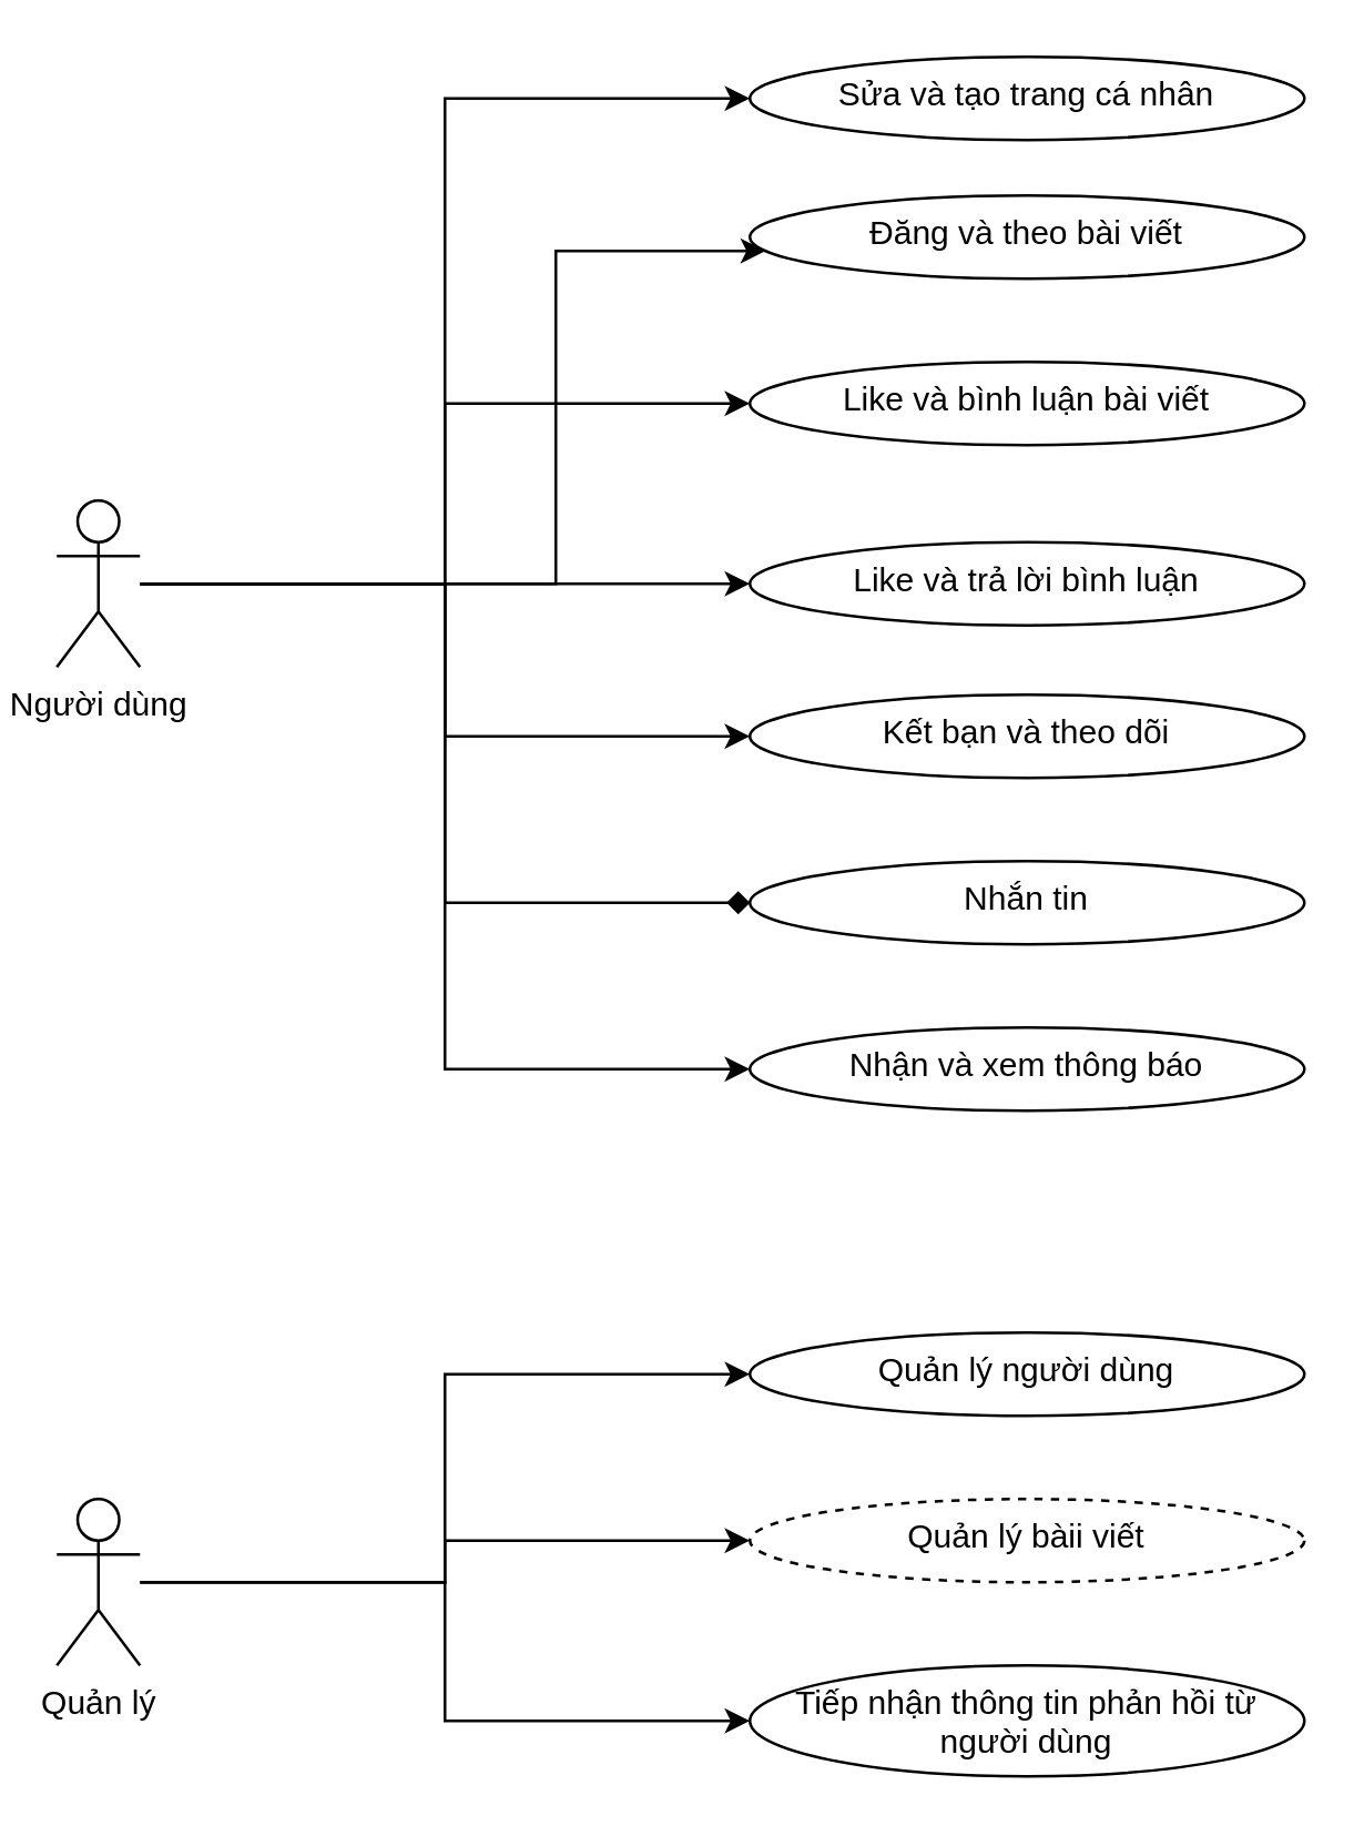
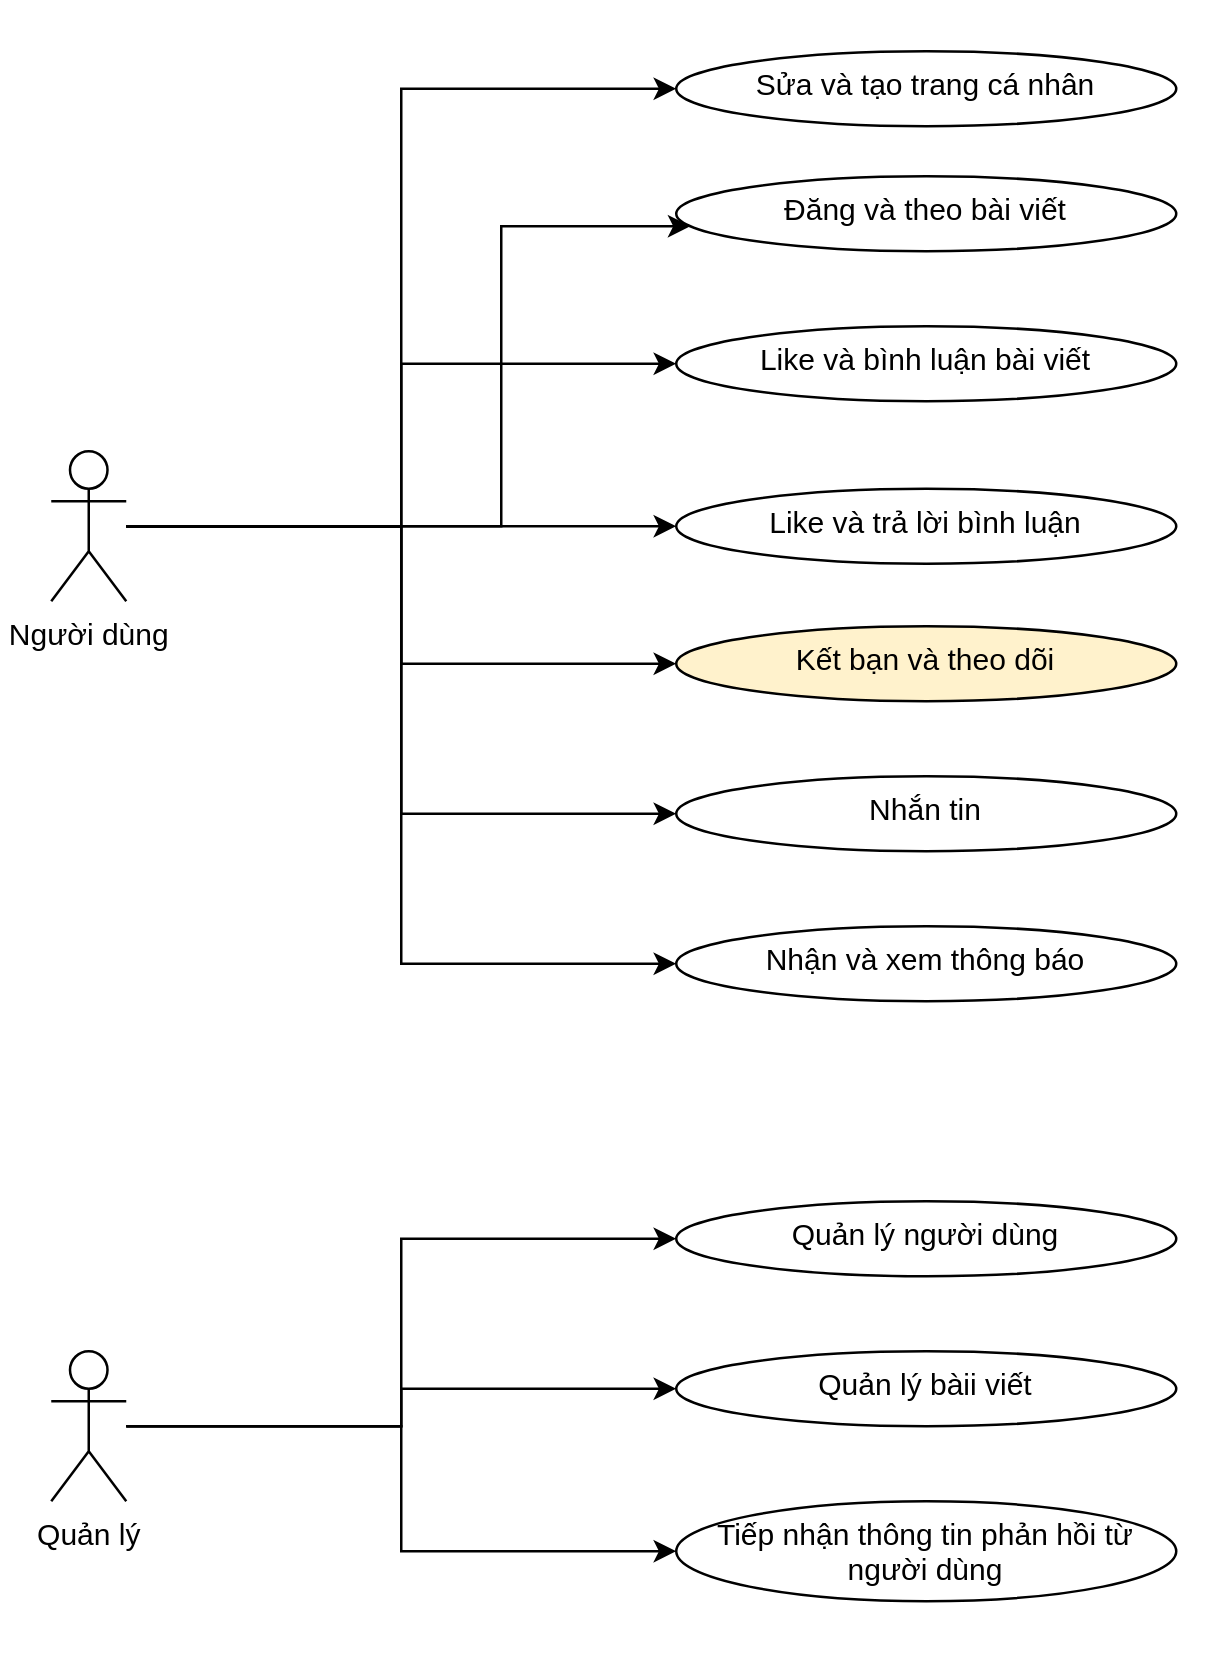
  <mxCell id="0" />
  <mxCell id="1" parent="0" />
  <mxCell id="2" value="" style="edgeStyle=orthogonalEdgeStyle;rounded=0;orthogonalLoop=1;jettySize=auto;html=1;" edge="1" parent="1" source="9" target="10"><mxGeometry relative="1" as="geometry"><Array as="points"><mxPoint x="200" y="210" /><mxPoint x="200" y="90" /></Array></mxGeometry></mxCell>
  <mxCell id="3" style="edgeStyle=orthogonalEdgeStyle;rounded=0;orthogonalLoop=1;jettySize=auto;html=1;entryX=0;entryY=0.5;entryDx=0;entryDy=0;" edge="1" parent="1" source="9" target="14"><mxGeometry relative="1" as="geometry"><Array as="points"><mxPoint x="160" y="210" /><mxPoint x="160" y="35" /></Array></mxGeometry></mxCell>
  <mxCell id="4" style="edgeStyle=orthogonalEdgeStyle;rounded=0;orthogonalLoop=1;jettySize=auto;html=1;entryX=0;entryY=0.5;entryDx=0;entryDy=0;" edge="1" parent="1" source="9" target="11"><mxGeometry relative="1" as="geometry" /></mxCell>
  <mxCell id="5" style="edgeStyle=orthogonalEdgeStyle;rounded=0;orthogonalLoop=1;jettySize=auto;html=1;entryX=0;entryY=0.5;entryDx=0;entryDy=0;" edge="1" parent="1" source="9" target="12"><mxGeometry relative="1" as="geometry" /></mxCell>
  <mxCell id="6" style="edgeStyle=orthogonalEdgeStyle;rounded=0;orthogonalLoop=1;jettySize=auto;html=1;entryX=0;entryY=0.5;entryDx=0;entryDy=0;" edge="1" parent="1" source="9" target="13"><mxGeometry relative="1" as="geometry" /></mxCell>
- <mxCell id="7" style="edgeStyle=orthogonalEdgeStyle;rounded=0;orthogonalLoop=1;jettySize=auto;html=1;entryX=0;entryY=0.5;entryDx=0;entryDy=0;endArrow=diamond;" edge="1" parent="1" source="9" target="15"><mxGeometry relative="1" as="geometry" /></mxCell>
+ <mxCell id="7" style="edgeStyle=orthogonalEdgeStyle;rounded=0;orthogonalLoop=1;jettySize=auto;html=1;entryX=0;entryY=0.5;entryDx=0;entryDy=0;" edge="1" parent="1" source="9" target="15"><mxGeometry relative="1" as="geometry" /></mxCell>
  <mxCell id="8" style="edgeStyle=orthogonalEdgeStyle;rounded=0;orthogonalLoop=1;jettySize=auto;html=1;entryX=0;entryY=0.5;entryDx=0;entryDy=0;" edge="1" parent="1" source="9" target="16"><mxGeometry relative="1" as="geometry" /></mxCell>
  <mxCell id="9" value="Người dùng" style="shape=umlActor;verticalLabelPosition=bottom;verticalAlign=top;html=1;outlineConnect=0;" vertex="1" parent="1"><mxGeometry x="20" y="180" width="30" height="60" as="geometry" /></mxCell>
  <mxCell id="10" value="Đăng và theo bài viết" style="ellipse;whiteSpace=wrap;html=1;verticalAlign=top;" vertex="1" parent="1"><mxGeometry x="270" y="70" width="200" height="30" as="geometry" /></mxCell>
  <mxCell id="11" value="Like và bình luận bài viết" style="ellipse;whiteSpace=wrap;html=1;verticalAlign=top;" vertex="1" parent="1"><mxGeometry x="270" y="130" width="200" height="30" as="geometry" /></mxCell>
  <mxCell id="12" value="Like và trả lời bình luận" style="ellipse;whiteSpace=wrap;html=1;verticalAlign=top;" vertex="1" parent="1"><mxGeometry x="270" y="195" width="200" height="30" as="geometry" /></mxCell>
- <mxCell id="13" value="Kết bạn và theo dõi" style="ellipse;whiteSpace=wrap;html=1;verticalAlign=top;" vertex="1" parent="1"><mxGeometry x="270" y="250" width="200" height="30" as="geometry" /></mxCell>
+ <mxCell id="13" value="Kết bạn và theo dõi" style="ellipse;whiteSpace=wrap;html=1;verticalAlign=top;fillColor=#fff2cc;" vertex="1" parent="1"><mxGeometry x="270" y="250" width="200" height="30" as="geometry" /></mxCell>
  <mxCell id="14" value="Sửa và tạo trang cá nhân" style="ellipse;whiteSpace=wrap;html=1;verticalAlign=top;" vertex="1" parent="1"><mxGeometry x="270" y="20" width="200" height="30" as="geometry" /></mxCell>
  <mxCell id="15" value="Nhắn tin" style="ellipse;whiteSpace=wrap;html=1;verticalAlign=top;" vertex="1" parent="1"><mxGeometry x="270" y="310" width="200" height="30" as="geometry" /></mxCell>
  <mxCell id="16" value="Nhận và xem thông báo" style="ellipse;whiteSpace=wrap;html=1;verticalAlign=top;" vertex="1" parent="1"><mxGeometry x="270" y="370" width="200" height="30" as="geometry" /></mxCell>
  <mxCell id="17" style="edgeStyle=orthogonalEdgeStyle;rounded=0;orthogonalLoop=1;jettySize=auto;html=1;exitX=0.5;exitY=1;exitDx=0;exitDy=0;" edge="1" parent="1" source="16" target="16"><mxGeometry relative="1" as="geometry" /></mxCell>
  <mxCell id="18" style="edgeStyle=orthogonalEdgeStyle;rounded=0;orthogonalLoop=1;jettySize=auto;html=1;entryX=0;entryY=0.5;entryDx=0;entryDy=0;" edge="1" parent="1" source="21" target="22"><mxGeometry relative="1" as="geometry" /></mxCell>
  <mxCell id="19" style="edgeStyle=orthogonalEdgeStyle;rounded=0;orthogonalLoop=1;jettySize=auto;html=1;entryX=0;entryY=0.5;entryDx=0;entryDy=0;" edge="1" parent="1" source="21" target="23"><mxGeometry relative="1" as="geometry" /></mxCell>
  <mxCell id="20" style="edgeStyle=orthogonalEdgeStyle;rounded=0;orthogonalLoop=1;jettySize=auto;html=1;entryX=0;entryY=0.5;entryDx=0;entryDy=0;" edge="1" parent="1" source="21" target="24"><mxGeometry relative="1" as="geometry" /></mxCell>
  <mxCell id="21" value="Quản lý&lt;br&gt;" style="shape=umlActor;verticalLabelPosition=bottom;verticalAlign=top;html=1;outlineConnect=0;" vertex="1" parent="1"><mxGeometry x="20" y="540" width="30" height="60" as="geometry" /></mxCell>
  <mxCell id="22" value="Quản lý người dùng" style="ellipse;whiteSpace=wrap;html=1;verticalAlign=top;" vertex="1" parent="1"><mxGeometry x="270" y="480" width="200" height="30" as="geometry" /></mxCell>
- <mxCell id="23" value="Quản lý bàii viết" style="ellipse;whiteSpace=wrap;html=1;verticalAlign=top;dashed=1;" vertex="1" parent="1"><mxGeometry x="270" y="540" width="200" height="30" as="geometry" /></mxCell>
+ <mxCell id="23" value="Quản lý bàii viết" style="ellipse;whiteSpace=wrap;html=1;verticalAlign=top;" vertex="1" parent="1"><mxGeometry x="270" y="540" width="200" height="30" as="geometry" /></mxCell>
  <mxCell id="24" value="Tiếp nhận thông tin phản hồi từ người dùng" style="ellipse;whiteSpace=wrap;html=1;verticalAlign=top;" vertex="1" parent="1"><mxGeometry x="270" y="600" width="200" height="40" as="geometry" /></mxCell>
